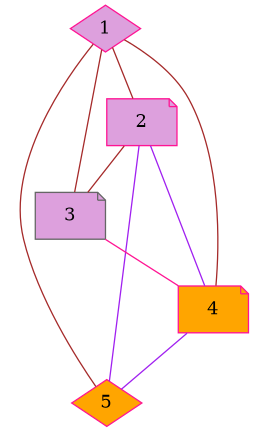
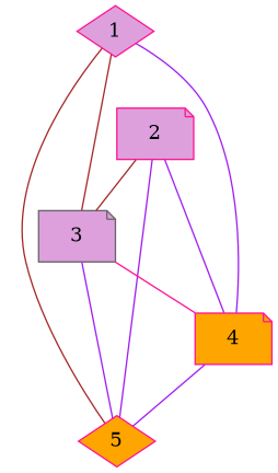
  graph {
    node [color=deeppink fillcolor=plum shape=note style=filled]
    edge [color=brown]
    1 [shape=diamond]
    2
    3 [color=gray40]
    4 [fillcolor=orange]
    5 [fillcolor=orange shape=diamond]
-   1 -- 2
    1 -- 3
-   1 -- 4
+   1 -- 4 [color=purple]
    1 -- 5
    2 -- 3
    2 -- 4 [color=purple]
    2 -- 5 [color=purple]
    3 -- 4 [color=deeppink]
+   3 -- 5 [color=purple]
    4 -- 5 [color=purple]
  }
